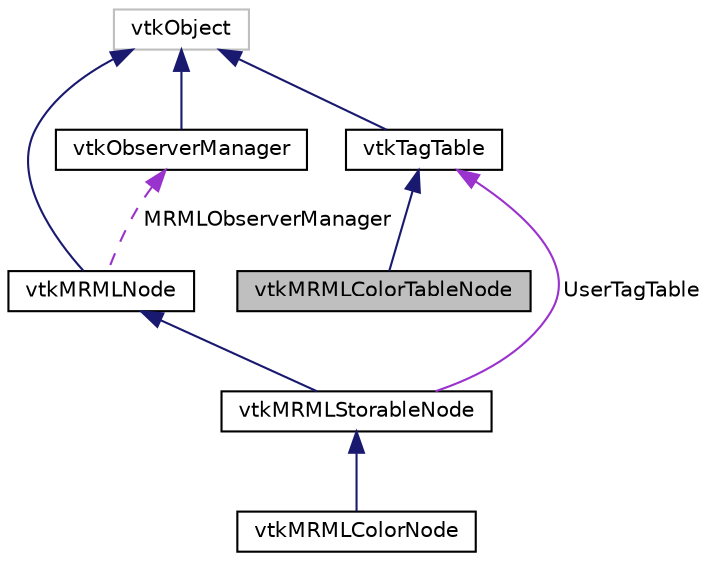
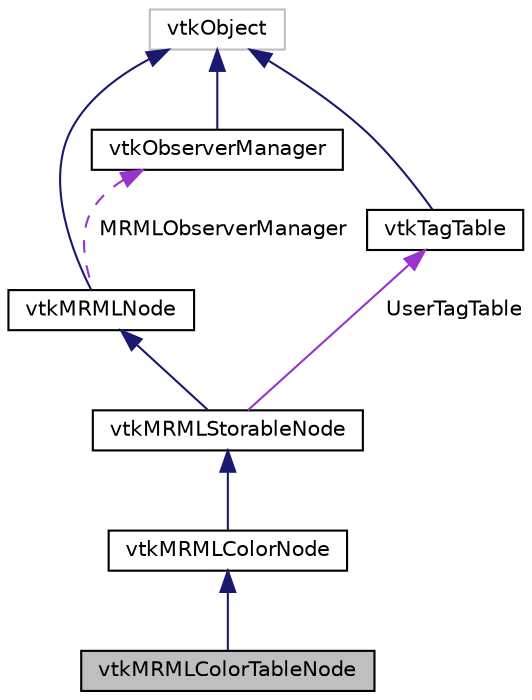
  digraph {
    node [color=black fontname=Helvetica fontsize=10 shape=record]
    edge [color=midnightblue dir=back fontname=Helvetica fontsize=10 labelfontname=Helvetica labelfontsize=10 style=solid]
    n1 [fillcolor=grey75 fontcolor=black height=0.2 label=vtkMRMLColorTableNode style=filled width=0.4]
    n2 [height=0.2 label=vtkMRMLColorNode width=0.4]
    n3 [height=0.2 label=vtkMRMLStorableNode width=0.4]
    n4 [height=0.2 label=vtkMRMLNode width=0.4]
    n5 [color=grey75 height=0.2 label=vtkObject width=0.4]
    n6 [height=0.2 label=vtkObserverManager width=0.4]
    n7 [height=0.2 label=vtkTagTable width=0.4]
-   n7 -> n1
+   n2 -> n1
    n3 -> n2
    n4 -> n3
    n5 -> n4
    n5 -> n6
    n5 -> n7
    n6 -> n4 [color=darkorchid3 label=" MRMLObserverManager" style=dashed]
    n7 -> n3 [color=darkorchid3 label=" UserTagTable"]
  }
